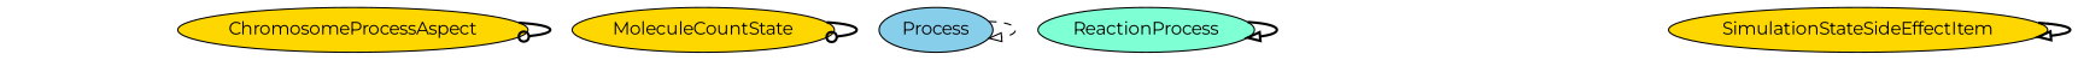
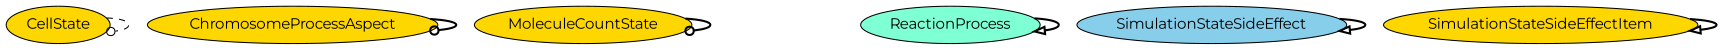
  digraph {
    fontname=Montserrat
    node [fillcolor=gold fontname=Montserrat style=filled]
    edge [arrowhead=onormal fontname=Montserrat style=bold]
+   CellState
    ChromosomeProcessAspect
    MoleculeCountState
-   Process [fillcolor=skyblue]
    ReactionProcess [fillcolor=aquamarine]
+   SimulationStateSideEffect [fillcolor=skyblue]
    SimulationStateSideEffectItem
+   CellState -> CellState [arrowhead=odot style=dashed]
    ChromosomeProcessAspect -> ChromosomeProcessAspect [arrowhead=odot]
    MoleculeCountState -> MoleculeCountState [arrowhead=odot]
-   Process -> Process [style=dashed]
    ReactionProcess -> ReactionProcess
+   SimulationStateSideEffect -> SimulationStateSideEffect
    SimulationStateSideEffectItem -> SimulationStateSideEffectItem
  }
